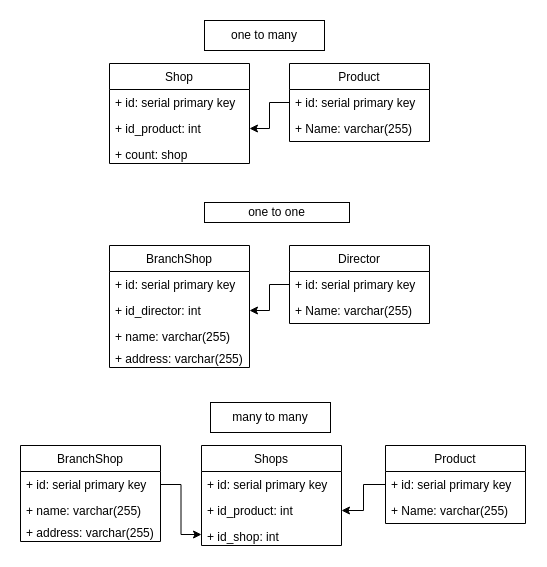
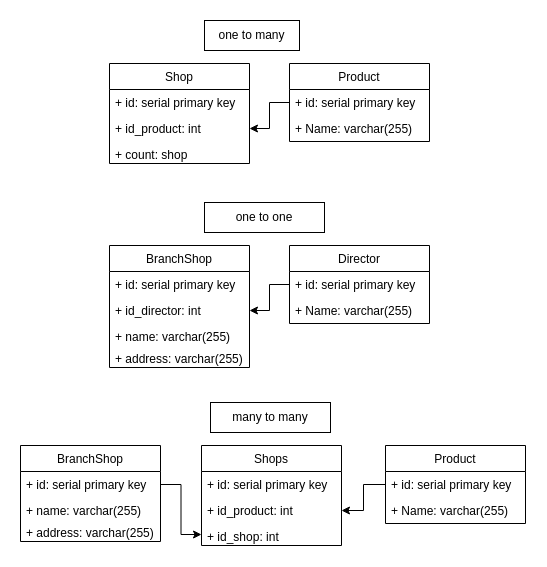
  <mxCell id="0" />
  <mxCell id="1" parent="0" />
  <mxCell id="2" value="Product" style="swimlane;fontStyle=0;childLayout=stackLayout;horizontal=1;startSize=26;fillColor=none;horizontalStack=0;resizeParent=1;resizeParentMax=0;resizeLast=0;collapsible=1;marginBottom=0;" vertex="1" parent="1"><mxGeometry x="289" y="63" width="140" height="78" as="geometry" /></mxCell>
  <mxCell id="3" value="+ id: serial primary key" style="text;strokeColor=none;fillColor=none;align=left;verticalAlign=top;spacingLeft=4;spacingRight=4;overflow=hidden;rotatable=0;points=[[0,0.5],[1,0.5]];portConstraint=eastwest;" vertex="1" parent="2"><mxGeometry y="26" width="140" height="26" as="geometry" /></mxCell>
  <mxCell id="4" value="+ Name: varchar(255)" style="text;strokeColor=none;fillColor=none;align=left;verticalAlign=top;spacingLeft=4;spacingRight=4;overflow=hidden;rotatable=0;points=[[0,0.5],[1,0.5]];portConstraint=eastwest;" vertex="1" parent="2"><mxGeometry y="52" width="140" height="26" as="geometry" /></mxCell>
  <mxCell id="5" value="Shop" style="swimlane;fontStyle=0;childLayout=stackLayout;horizontal=1;startSize=26;fillColor=none;horizontalStack=0;resizeParent=1;resizeParentMax=0;resizeLast=0;collapsible=1;marginBottom=0;" vertex="1" parent="1"><mxGeometry x="109" y="63" width="140" height="100" as="geometry" /></mxCell>
  <mxCell id="6" value="+ id: serial primary key" style="text;strokeColor=none;fillColor=none;align=left;verticalAlign=top;spacingLeft=4;spacingRight=4;overflow=hidden;rotatable=0;points=[[0,0.5],[1,0.5]];portConstraint=eastwest;" vertex="1" parent="5"><mxGeometry y="26" width="140" height="26" as="geometry" /></mxCell>
  <mxCell id="7" value="+ id_product: int" style="text;strokeColor=none;fillColor=none;align=left;verticalAlign=top;spacingLeft=4;spacingRight=4;overflow=hidden;rotatable=0;points=[[0,0.5],[1,0.5]];portConstraint=eastwest;" vertex="1" parent="5"><mxGeometry y="52" width="140" height="26" as="geometry" /></mxCell>
  <mxCell id="8" value="+ count: shop" style="text;strokeColor=none;fillColor=none;align=left;verticalAlign=top;spacingLeft=4;spacingRight=4;overflow=hidden;rotatable=0;points=[[0,0.5],[1,0.5]];portConstraint=eastwest;" vertex="1" parent="5"><mxGeometry y="78" width="140" height="22" as="geometry" /></mxCell>
  <mxCell id="9" style="edgeStyle=orthogonalEdgeStyle;rounded=0;orthogonalLoop=1;jettySize=auto;html=1;entryX=1;entryY=0.5;entryDx=0;entryDy=0;" edge="1" parent="1" source="3" target="7"><mxGeometry relative="1" as="geometry" /></mxCell>
- <mxCell id="10" value="one to many" style="rounded=0;whiteSpace=wrap;html=1;" vertex="1" parent="1"><mxGeometry x="204" y="20" width="120" height="30" as="geometry" /></mxCell>
+ <mxCell id="10" value="one to many" style="rounded=0;whiteSpace=wrap;html=1;" vertex="1" parent="1"><mxGeometry x="204" y="20" width="95" height="30" as="geometry" /></mxCell>
  <mxCell id="11" value="Director" style="swimlane;fontStyle=0;childLayout=stackLayout;horizontal=1;startSize=26;fillColor=none;horizontalStack=0;resizeParent=1;resizeParentMax=0;resizeLast=0;collapsible=1;marginBottom=0;" vertex="1" parent="1"><mxGeometry x="289" y="245" width="140" height="78" as="geometry" /></mxCell>
  <mxCell id="12" value="+ id: serial primary key" style="text;strokeColor=none;fillColor=none;align=left;verticalAlign=top;spacingLeft=4;spacingRight=4;overflow=hidden;rotatable=0;points=[[0,0.5],[1,0.5]];portConstraint=eastwest;" vertex="1" parent="11"><mxGeometry y="26" width="140" height="26" as="geometry" /></mxCell>
  <mxCell id="13" value="+ Name: varchar(255)" style="text;strokeColor=none;fillColor=none;align=left;verticalAlign=top;spacingLeft=4;spacingRight=4;overflow=hidden;rotatable=0;points=[[0,0.5],[1,0.5]];portConstraint=eastwest;" vertex="1" parent="11"><mxGeometry y="52" width="140" height="26" as="geometry" /></mxCell>
  <mxCell id="14" value="BranchShop" style="swimlane;fontStyle=0;childLayout=stackLayout;horizontal=1;startSize=26;fillColor=none;horizontalStack=0;resizeParent=1;resizeParentMax=0;resizeLast=0;collapsible=1;marginBottom=0;" vertex="1" parent="1"><mxGeometry x="109" y="245" width="140" height="122" as="geometry" /></mxCell>
  <mxCell id="15" value="+ id: serial primary key" style="text;strokeColor=none;fillColor=none;align=left;verticalAlign=top;spacingLeft=4;spacingRight=4;overflow=hidden;rotatable=0;points=[[0,0.5],[1,0.5]];portConstraint=eastwest;" vertex="1" parent="14"><mxGeometry y="26" width="140" height="26" as="geometry" /></mxCell>
  <mxCell id="16" value="+ id_director: int" style="text;strokeColor=none;fillColor=none;align=left;verticalAlign=top;spacingLeft=4;spacingRight=4;overflow=hidden;rotatable=0;points=[[0,0.5],[1,0.5]];portConstraint=eastwest;" vertex="1" parent="14"><mxGeometry y="52" width="140" height="26" as="geometry" /></mxCell>
  <mxCell id="17" value="+ name: varchar(255)" style="text;strokeColor=none;fillColor=none;align=left;verticalAlign=top;spacingLeft=4;spacingRight=4;overflow=hidden;rotatable=0;points=[[0,0.5],[1,0.5]];portConstraint=eastwest;" vertex="1" parent="14"><mxGeometry y="78" width="140" height="22" as="geometry" /></mxCell>
  <mxCell id="18" value="+ address: varchar(255)" style="text;strokeColor=none;fillColor=none;align=left;verticalAlign=top;spacingLeft=4;spacingRight=4;overflow=hidden;rotatable=0;points=[[0,0.5],[1,0.5]];portConstraint=eastwest;" vertex="1" parent="14"><mxGeometry y="100" width="140" height="22" as="geometry" /></mxCell>
  <mxCell id="19" style="edgeStyle=orthogonalEdgeStyle;rounded=0;orthogonalLoop=1;jettySize=auto;html=1;entryX=1;entryY=0.5;entryDx=0;entryDy=0;" edge="1" source="12" target="16" parent="1"><mxGeometry relative="1" as="geometry" /></mxCell>
- <mxCell id="20" value="one to one" style="rounded=0;whiteSpace=wrap;html=1;" vertex="1" parent="1"><mxGeometry x="204" y="202" width="145" height="20" as="geometry" /></mxCell>
+ <mxCell id="20" value="one to one" style="rounded=0;whiteSpace=wrap;html=1;" vertex="1" parent="1"><mxGeometry x="204" y="202" width="120" height="30" as="geometry" /></mxCell>
  <mxCell id="21" value="Product" style="swimlane;fontStyle=0;childLayout=stackLayout;horizontal=1;startSize=26;fillColor=none;horizontalStack=0;resizeParent=1;resizeParentMax=0;resizeLast=0;collapsible=1;marginBottom=0;" vertex="1" parent="1"><mxGeometry x="385" y="445" width="140" height="78" as="geometry" /></mxCell>
  <mxCell id="22" value="+ id: serial primary key" style="text;strokeColor=none;fillColor=none;align=left;verticalAlign=top;spacingLeft=4;spacingRight=4;overflow=hidden;rotatable=0;points=[[0,0.5],[1,0.5]];portConstraint=eastwest;" vertex="1" parent="21"><mxGeometry y="26" width="140" height="26" as="geometry" /></mxCell>
  <mxCell id="23" value="+ Name: varchar(255)" style="text;strokeColor=none;fillColor=none;align=left;verticalAlign=top;spacingLeft=4;spacingRight=4;overflow=hidden;rotatable=0;points=[[0,0.5],[1,0.5]];portConstraint=eastwest;" vertex="1" parent="21"><mxGeometry y="52" width="140" height="26" as="geometry" /></mxCell>
  <mxCell id="24" style="edgeStyle=orthogonalEdgeStyle;rounded=0;orthogonalLoop=1;jettySize=auto;html=1;entryX=1;entryY=0.5;entryDx=0;entryDy=0;" edge="1" source="22" target="28" parent="1"><mxGeometry relative="1" as="geometry" /></mxCell>
  <mxCell id="25" value="many to many" style="rounded=0;whiteSpace=wrap;html=1;" vertex="1" parent="1"><mxGeometry x="210" y="402" width="120" height="30" as="geometry" /></mxCell>
  <mxCell id="26" value="Shops" style="swimlane;fontStyle=0;childLayout=stackLayout;horizontal=1;startSize=26;fillColor=none;horizontalStack=0;resizeParent=1;resizeParentMax=0;resizeLast=0;collapsible=1;marginBottom=0;" vertex="1" parent="1"><mxGeometry x="201" y="445" width="140" height="100" as="geometry" /></mxCell>
  <mxCell id="27" value="+ id: serial primary key" style="text;strokeColor=none;fillColor=none;align=left;verticalAlign=top;spacingLeft=4;spacingRight=4;overflow=hidden;rotatable=0;points=[[0,0.5],[1,0.5]];portConstraint=eastwest;" vertex="1" parent="26"><mxGeometry y="26" width="140" height="26" as="geometry" /></mxCell>
  <mxCell id="28" value="+ id_product: int" style="text;strokeColor=none;fillColor=none;align=left;verticalAlign=top;spacingLeft=4;spacingRight=4;overflow=hidden;rotatable=0;points=[[0,0.5],[1,0.5]];portConstraint=eastwest;" vertex="1" parent="26"><mxGeometry y="52" width="140" height="26" as="geometry" /></mxCell>
  <mxCell id="29" value="+ id_shop: int" style="text;strokeColor=none;fillColor=none;align=left;verticalAlign=top;spacingLeft=4;spacingRight=4;overflow=hidden;rotatable=0;points=[[0,0.5],[1,0.5]];portConstraint=eastwest;" vertex="1" parent="26"><mxGeometry y="78" width="140" height="22" as="geometry" /></mxCell>
  <mxCell id="30" value="BranchShop" style="swimlane;fontStyle=0;childLayout=stackLayout;horizontal=1;startSize=26;fillColor=none;horizontalStack=0;resizeParent=1;resizeParentMax=0;resizeLast=0;collapsible=1;marginBottom=0;" vertex="1" parent="1"><mxGeometry x="20" y="445" width="140" height="96" as="geometry" /></mxCell>
  <mxCell id="31" value="+ id: serial primary key" style="text;strokeColor=none;fillColor=none;align=left;verticalAlign=top;spacingLeft=4;spacingRight=4;overflow=hidden;rotatable=0;points=[[0,0.5],[1,0.5]];portConstraint=eastwest;" vertex="1" parent="30"><mxGeometry y="26" width="140" height="26" as="geometry" /></mxCell>
  <mxCell id="32" value="+ name: varchar(255)" style="text;strokeColor=none;fillColor=none;align=left;verticalAlign=top;spacingLeft=4;spacingRight=4;overflow=hidden;rotatable=0;points=[[0,0.5],[1,0.5]];portConstraint=eastwest;" vertex="1" parent="30"><mxGeometry y="52" width="140" height="22" as="geometry" /></mxCell>
  <mxCell id="33" value="+ address: varchar(255)" style="text;strokeColor=none;fillColor=none;align=left;verticalAlign=top;spacingLeft=4;spacingRight=4;overflow=hidden;rotatable=0;points=[[0,0.5],[1,0.5]];portConstraint=eastwest;" vertex="1" parent="30"><mxGeometry y="74" width="140" height="22" as="geometry" /></mxCell>
  <mxCell id="34" style="edgeStyle=orthogonalEdgeStyle;rounded=0;orthogonalLoop=1;jettySize=auto;html=1;entryX=0;entryY=0.5;entryDx=0;entryDy=0;" edge="1" parent="1" source="31" target="29"><mxGeometry relative="1" as="geometry" /></mxCell>
